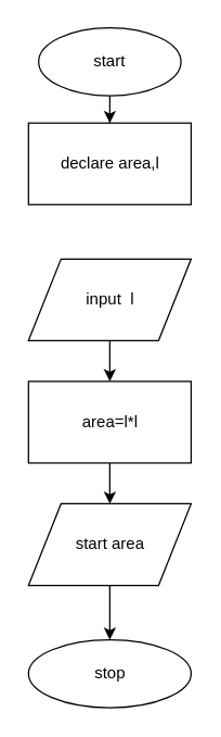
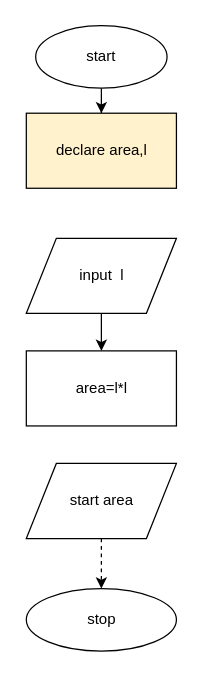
  <mxCell id="0" />
  <mxCell id="1" parent="0" />
  <mxCell id="2" value="" style="edgeStyle=orthogonalEdgeStyle;rounded=0;orthogonalLoop=1;jettySize=auto;html=1;" edge="1" parent="1" source="3" target="4"><mxGeometry relative="1" as="geometry" /></mxCell>
  <mxCell id="3" value="start" style="ellipse;whiteSpace=wrap;html=1;" vertex="1" parent="1"><mxGeometry x="28" width="105" height="50" as="geometry" y="20" /></mxCell>
- <mxCell id="4" value="declare area,l" style="rounded=0;whiteSpace=wrap;html=1;" vertex="1" parent="1"><mxGeometry x="20.5" y="90" width="120" height="60" as="geometry" /></mxCell>
+ <mxCell id="4" value="declare area,l" style="rounded=0;whiteSpace=wrap;html=1;fillColor=#fff2cc;" vertex="1" parent="1"><mxGeometry x="20.5" y="90" width="120" height="60" as="geometry" /></mxCell>
  <mxCell id="5" value="" style="edgeStyle=orthogonalEdgeStyle;rounded=0;orthogonalLoop=1;jettySize=auto;html=1;" edge="1" parent="1" source="6" target="8"><mxGeometry relative="1" as="geometry" /></mxCell>
  <mxCell id="6" value="input&amp;nbsp; l" style="shape=parallelogram;perimeter=parallelogramPerimeter;whiteSpace=wrap;html=1;" vertex="1" parent="1"><mxGeometry x="20.5" y="190" width="120" height="60" as="geometry" /></mxCell>
- <mxCell id="7" value="" style="edgeStyle=orthogonalEdgeStyle;rounded=0;orthogonalLoop=1;jettySize=auto;html=1;" edge="1" parent="1" source="8" target="10"><mxGeometry relative="1" as="geometry" /></mxCell>
  <mxCell id="8" value="area=l*l" style="rounded=0;whiteSpace=wrap;html=1;" vertex="1" parent="1"><mxGeometry x="20.5" y="280" width="120" height="60" as="geometry" /></mxCell>
- <mxCell id="9" value="" style="edgeStyle=orthogonalEdgeStyle;rounded=0;orthogonalLoop=1;jettySize=auto;html=1;" edge="1" parent="1" source="10" target="11"><mxGeometry relative="1" as="geometry" /></mxCell>
+ <mxCell id="9" value="" style="edgeStyle=orthogonalEdgeStyle;rounded=0;orthogonalLoop=1;jettySize=auto;html=1;dashed=1;" edge="1" parent="1" source="10" target="11"><mxGeometry relative="1" as="geometry" /></mxCell>
  <mxCell id="10" value="start area" style="shape=parallelogram;perimeter=parallelogramPerimeter;whiteSpace=wrap;html=1;" vertex="1" parent="1"><mxGeometry x="20.5" y="370" width="120" height="60" as="geometry" /></mxCell>
  <mxCell id="11" value="stop" style="ellipse;whiteSpace=wrap;html=1;" vertex="1" parent="1"><mxGeometry x="20.5" y="470" width="120" height="50" as="geometry" /></mxCell>
